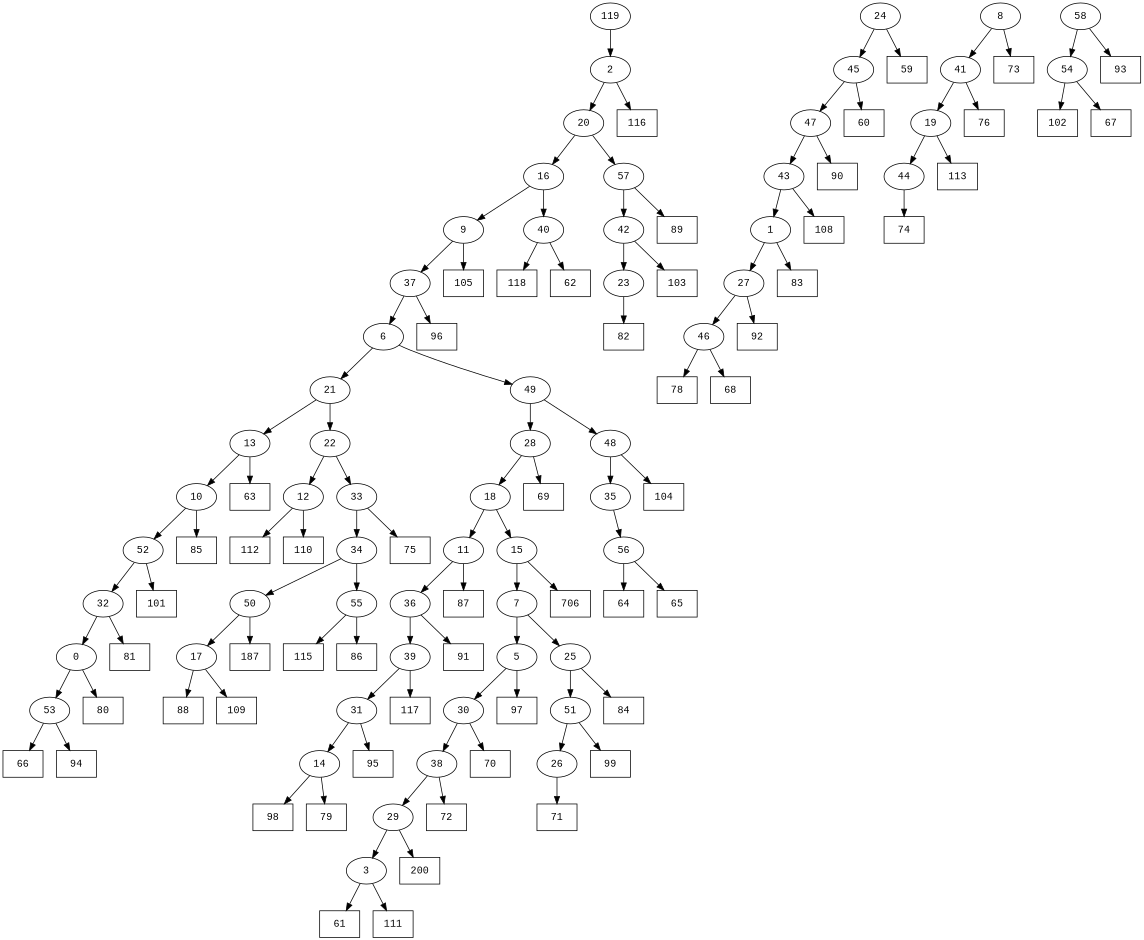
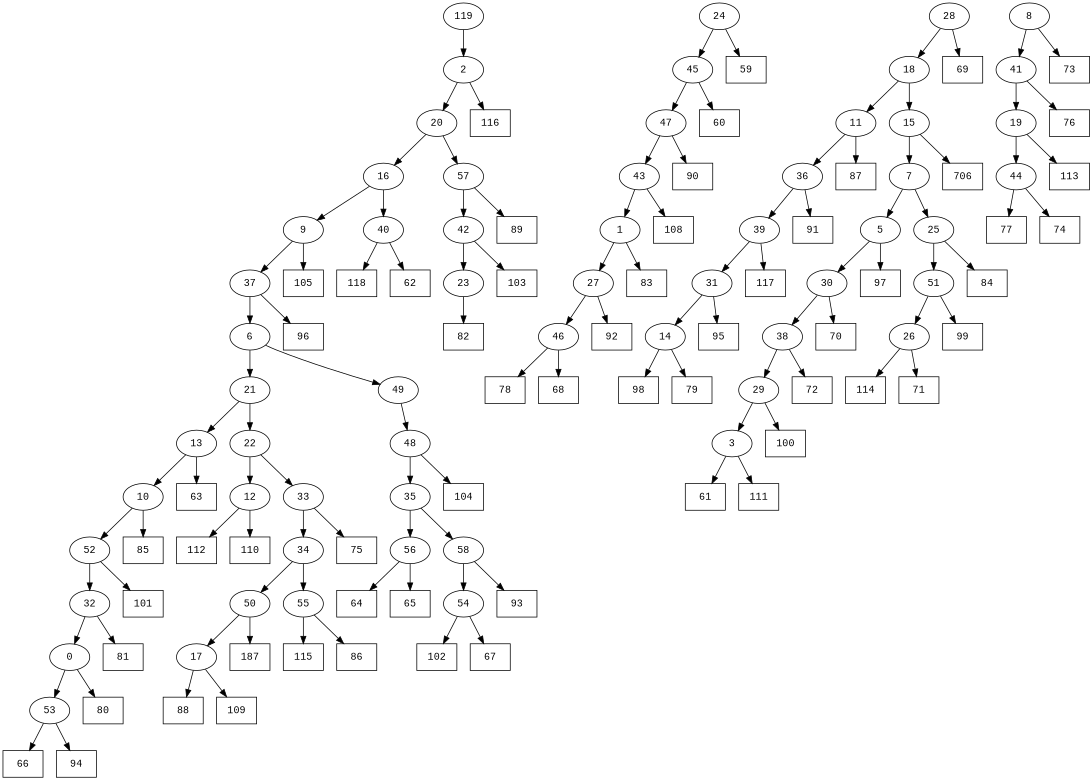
  digraph {
    fontname="Liberation Mono"
    node [fontname="Liberation Mono" shape=box]
    edge [fontname="Liberation Mono"]
    n1 [label=0 shape=""]
    n2 [label=53 shape=""]
    n3 [label=80]
    n4 [label=66]
    n5 [label=94]
    n6 [label=1 shape=""]
    n7 [label=27 shape=""]
    n8 [label=83]
    n9 [label=46 shape=""]
    n10 [label=92]
    n11 [label=2 shape=""]
    n12 [label=20 shape=""]
    n13 [label=116]
    n14 [label=16 shape=""]
    n15 [label=57 shape=""]
    n16 [label=3 shape=""]
    n17 [label=61]
    n18 [label=111]
    n19 [label=8 shape=""]
    n20 [label=41 shape=""]
    n21 [label=73]
    n22 [label=24 shape=""]
    n23 [label=45 shape=""]
    n24 [label=59]
    n25 [label=5 shape=""]
    n26 [label=30 shape=""]
    n27 [label=97]
    n28 [label=38 shape=""]
    n29 [label=70]
    n30 [label=6 shape=""]
    n31 [label=21 shape=""]
    n32 [label=49 shape=""]
    n33 [label=13 shape=""]
    n34 [label=22 shape=""]
    n35 [label=28 shape=""]
    n36 [label=48 shape=""]
    n37 [label=7 shape=""]
    n38 [label=25 shape=""]
    n39 [label=51 shape=""]
    n40 [label=84]
    n41 [label=19 shape=""]
    n42 [label=76]
    n43 [label=9 shape=""]
    n44 [label=37 shape=""]
    n45 [label=105]
    n46 [label=96]
    n47 [label=10 shape=""]
    n48 [label=52 shape=""]
    n49 [label=85]
    n50 [label=32 shape=""]
    n51 [label=101]
    n52 [label=11 shape=""]
    n53 [label=36 shape=""]
    n54 [label=87]
    n55 [label=39 shape=""]
    n56 [label=91]
    n57 [label=12 shape=""]
    n58 [label=112]
    n59 [label=110]
    n60 [label=63]
    n61 [label=14 shape=""]
    n62 [label=98]
    n63 [label=79]
    n64 [label=15 shape=""]
    n65 [label=706]
    n66 [label=40 shape=""]
    n67 [label=118]
    n68 [label=62]
    n69 [label=17 shape=""]
    n70 [label=88]
    n71 [label=109]
    n72 [label=18 shape=""]
    n73 [label=44 shape=""]
    n74 [label=113]
+   n75 [label=77]
    n76 [label=74]
    n77 [label=42 shape=""]
    n78 [label=89]
    n79 [label=33 shape=""]
    n80 [label=34 shape=""]
    n81 [label=75]
    n82 [label=23 shape=""]
    n83 [label=82]
    n84 [label=47 shape=""]
    n85 [label=60]
    n86 [label=26 shape=""]
    n87 [label=99]
+   n88 [label=114]
    n89 [label=71]
    n90 [label=78]
    n91 [label=68]
    n92 [label=69]
    n93 [label=29 shape=""]
-   n94 [label=200]
+   n94 [label=100]
    n95 [label=72]
    n96 [label=31 shape=""]
    n97 [label=95]
    n98 [label=81]
    n99 [label=50 shape=""]
    n100 [label=55 shape=""]
    n101 [label=187]
    n102 [label=115]
    n103 [label=86]
    n104 [label=35 shape=""]
    n105 [label=56 shape=""]
    n106 [label=58 shape=""]
    n107 [label=64]
    n108 [label=65]
    n109 [label=54 shape=""]
    n110 [label=93]
    n111 [label=117]
    n112 [label=103]
    n113 [label=43 shape=""]
    n114 [label=108]
    n115 [label=90]
    n116 [label=104]
    n117 [label=102]
    n118 [label=67]
    n119 [label=119 shape=""]
    n1 -> n2
    n1 -> n3
    n2 -> n4
    n2 -> n5
    n6 -> n7
    n6 -> n8
    n7 -> n9
    n7 -> n10
    n9 -> n90
    n9 -> n91
    n11 -> n12
    n11 -> n13
    n12 -> n14
    n12 -> n15
    n14 -> n43
    n14 -> n66
    n15 -> n77
    n15 -> n78
    n16 -> n17
    n16 -> n18
    n19 -> n20
    n19 -> n21
    n20 -> n41
    n20 -> n42
    n22 -> n23
    n22 -> n24
    n23 -> n84
    n23 -> n85
    n25 -> n26
    n25 -> n27
    n26 -> n28
    n26 -> n29
    n28 -> n93
    n28 -> n95
    n30 -> n31
    n30 -> n32
    n31 -> n33
    n31 -> n34
-   n32 -> n35
    n32 -> n36
    n33 -> n47
    n33 -> n60
    n34 -> n57
    n34 -> n79
    n35 -> n72
    n35 -> n92
    n36 -> n104
    n36 -> n116
    n37 -> n25
    n37 -> n38
    n38 -> n39
    n38 -> n40
    n39 -> n86
    n39 -> n87
    n41 -> n73
    n41 -> n74
    n43 -> n44
    n43 -> n45
    n44 -> n30
    n44 -> n46
    n47 -> n48
    n47 -> n49
    n48 -> n50
    n48 -> n51
    n50 -> n1
    n50 -> n98
    n52 -> n53
    n52 -> n54
    n53 -> n55
    n53 -> n56
    n55 -> n96
    n55 -> n111
    n57 -> n58
    n57 -> n59
    n61 -> n62
    n61 -> n63
    n64 -> n37
    n64 -> n65
    n66 -> n67
    n66 -> n68
    n69 -> n70
    n69 -> n71
    n72 -> n52
    n72 -> n64
+   n73 -> n75
    n73 -> n76
    n77 -> n82
    n77 -> n112
    n79 -> n80
    n79 -> n81
    n80 -> n99
    n80 -> n100
    n82 -> n83
    n84 -> n113
    n84 -> n115
+   n86 -> n88
    n86 -> n89
    n93 -> n16
    n93 -> n94
    n96 -> n61
    n96 -> n97
    n99 -> n69
    n99 -> n101
    n100 -> n102
    n100 -> n103
    n104 -> n105
+   n104 -> n106
    n105 -> n107
    n105 -> n108
    n106 -> n109
    n106 -> n110
    n109 -> n117
    n109 -> n118
    n113 -> n6
    n113 -> n114
    n119 -> n11
  }
